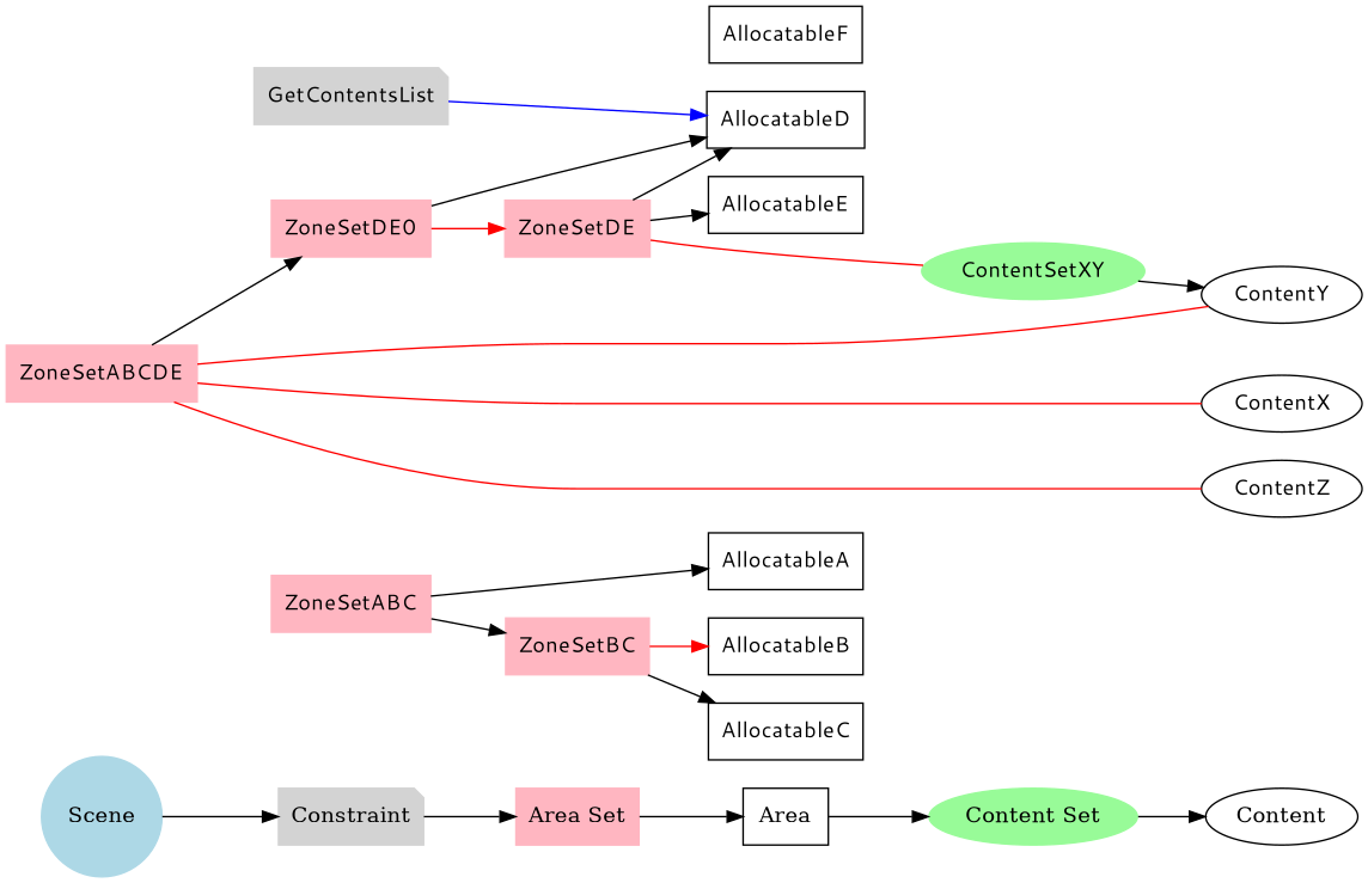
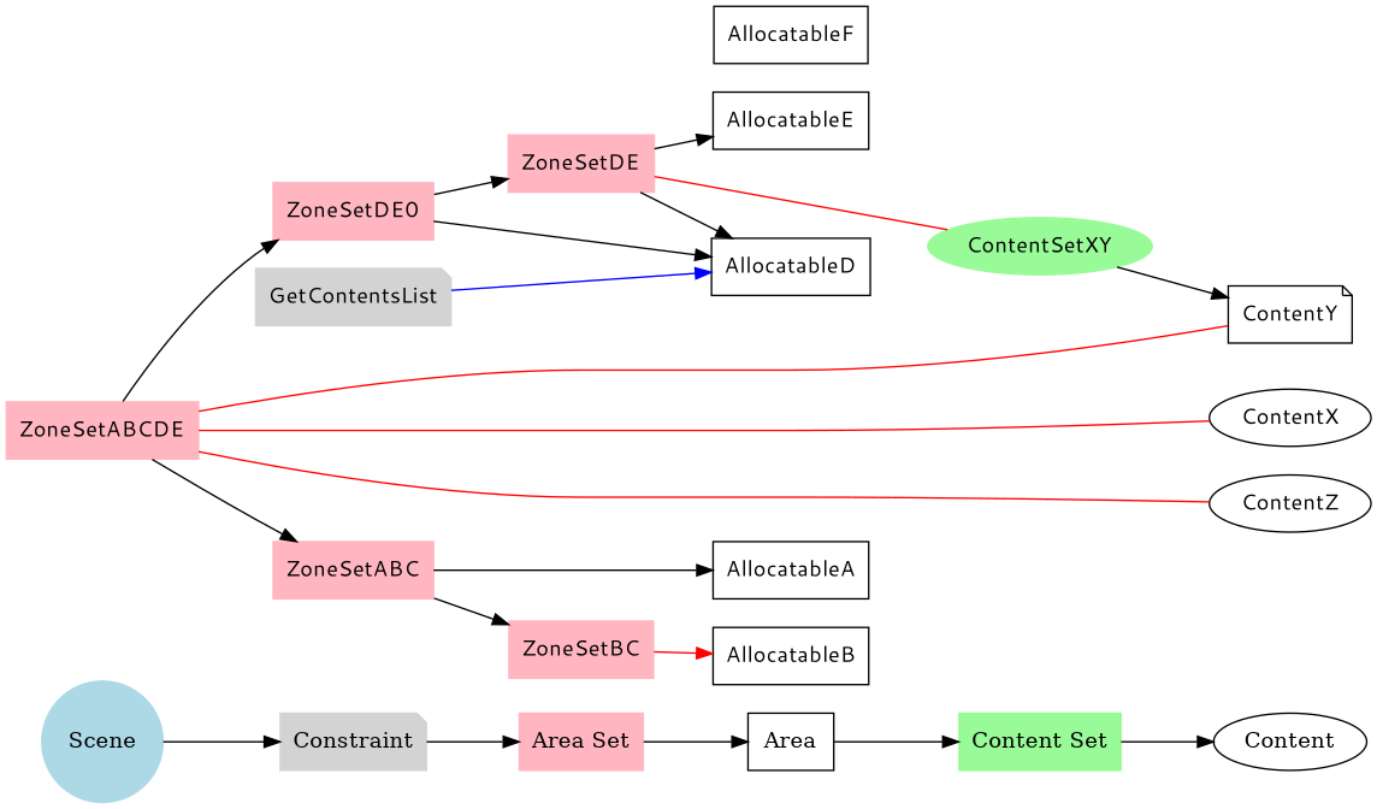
  digraph {
    clusterrank=global
    rankdir=LR
    node [shape=box fontname="Meiryo UI"]
    Area [fontname=""]
    n2 [label=AllocatableA]
    n3 [label=AllocatableB]
-   n4 [label=AllocatableC]
    n5 [label=AllocatableD]
    n6 [label=AllocatableE]
    n7 [label=AllocatableF]
    Content [shape=ellipse fontname=""]
    n9 [label=ContentX shape=ellipse]
-   n10 [label=ContentY shape=ellipse]
+   n10 [label=ContentY shape=note]
    n11 [label=ContentZ shape=ellipse]
    Constraint [color=lightgrey shape=note style=filled fontname=""]
    n13 [color=lightgrey label=GetContentsList shape=note style=filled]
    "Area Set" [color=lightpink style=filled fontname=""]
    n15 [color=lightpink label=ZoneSetBC style=filled]
    n16 [color=lightpink label=ZoneSetABC style=filled]
    n17 [color=lightpink label=ZoneSetDE style=filled]
    n18 [color=lightpink label=ZoneSetDE0 style=filled]
    n19 [color=lightpink label=ZoneSetABCDE style=filled]
-   "Content Set" [color=palegreen shape=ellipse style=filled fontname=""]
+   "Content Set" [color=palegreen style=filled fontname=""]
    n21 [color=palegreen label=ContentSetXY shape=ellipse style=filled]
    Scene [color=lightblue shape=circle style=filled fontname=""]
    subgraph sub_1 {
      rank=same
      Area
      n2
      n3
-     n4
      n5
      n6
      n7
    }
    subgraph sub_2 {
      rank=same
      Content
      n9
      n10
      n11
    }
    subgraph sub_3 {
      rank=same
      Constraint
      n13
    }
    subgraph sub_4 {
      rank=same
      Constraint
    }
    subgraph sub_5 {
      rank=same
      Constraint
    }
    subgraph sub_6 {
      "Area Set"
      n15
      n16
      n17
      n18
      n19
    }
    subgraph sub_7 {
      "Content Set"
      n21
    }
    subgraph sub_8 {
      rank=same
      Scene
    }
    Area -> "Content Set"
    Constraint -> "Area Set"
    n13 -> n5 [color=blue]
    "Area Set" -> Area
    n15 -> n3 [color=red]
-   n15 -> n4
    n16 -> n2
    n16 -> n15
    n17 -> n5
    n17 -> n6
    n17 -> n21 [color=red dir=none]
    n18 -> n5
-   n18 -> n17 [color=red]
+   n18 -> n17
    n19 -> n9 [color=red dir=none]
    n19 -> n10 [color=red dir=none]
    n19 -> n11 [color=red dir=none]
+   n19 -> n16
    n19 -> n18
    "Content Set" -> Content
    n21 -> n10
    Scene -> Constraint
  }
